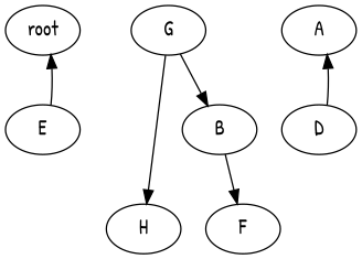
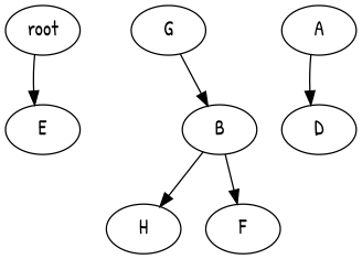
  strict digraph {
    fontname="Patrick Hand"
    node [fontname="Patrick Hand"]
    edge [fontname="Patrick Hand"]
    n1 [label=root]
    n2 [label=E]
    n3 [label=G]
    n4 [label=B]
    n5 [label=H]
    n6 [label=F]
    n7 [label=A]
    n8 [label=D]
-   n2 -> n1
+   n1 -> n2
    n3 -> n4
-   n3 -> n5
+   n4 -> n5
    n4 -> n6
-   n8 -> n7
+   n7 -> n8
  }
